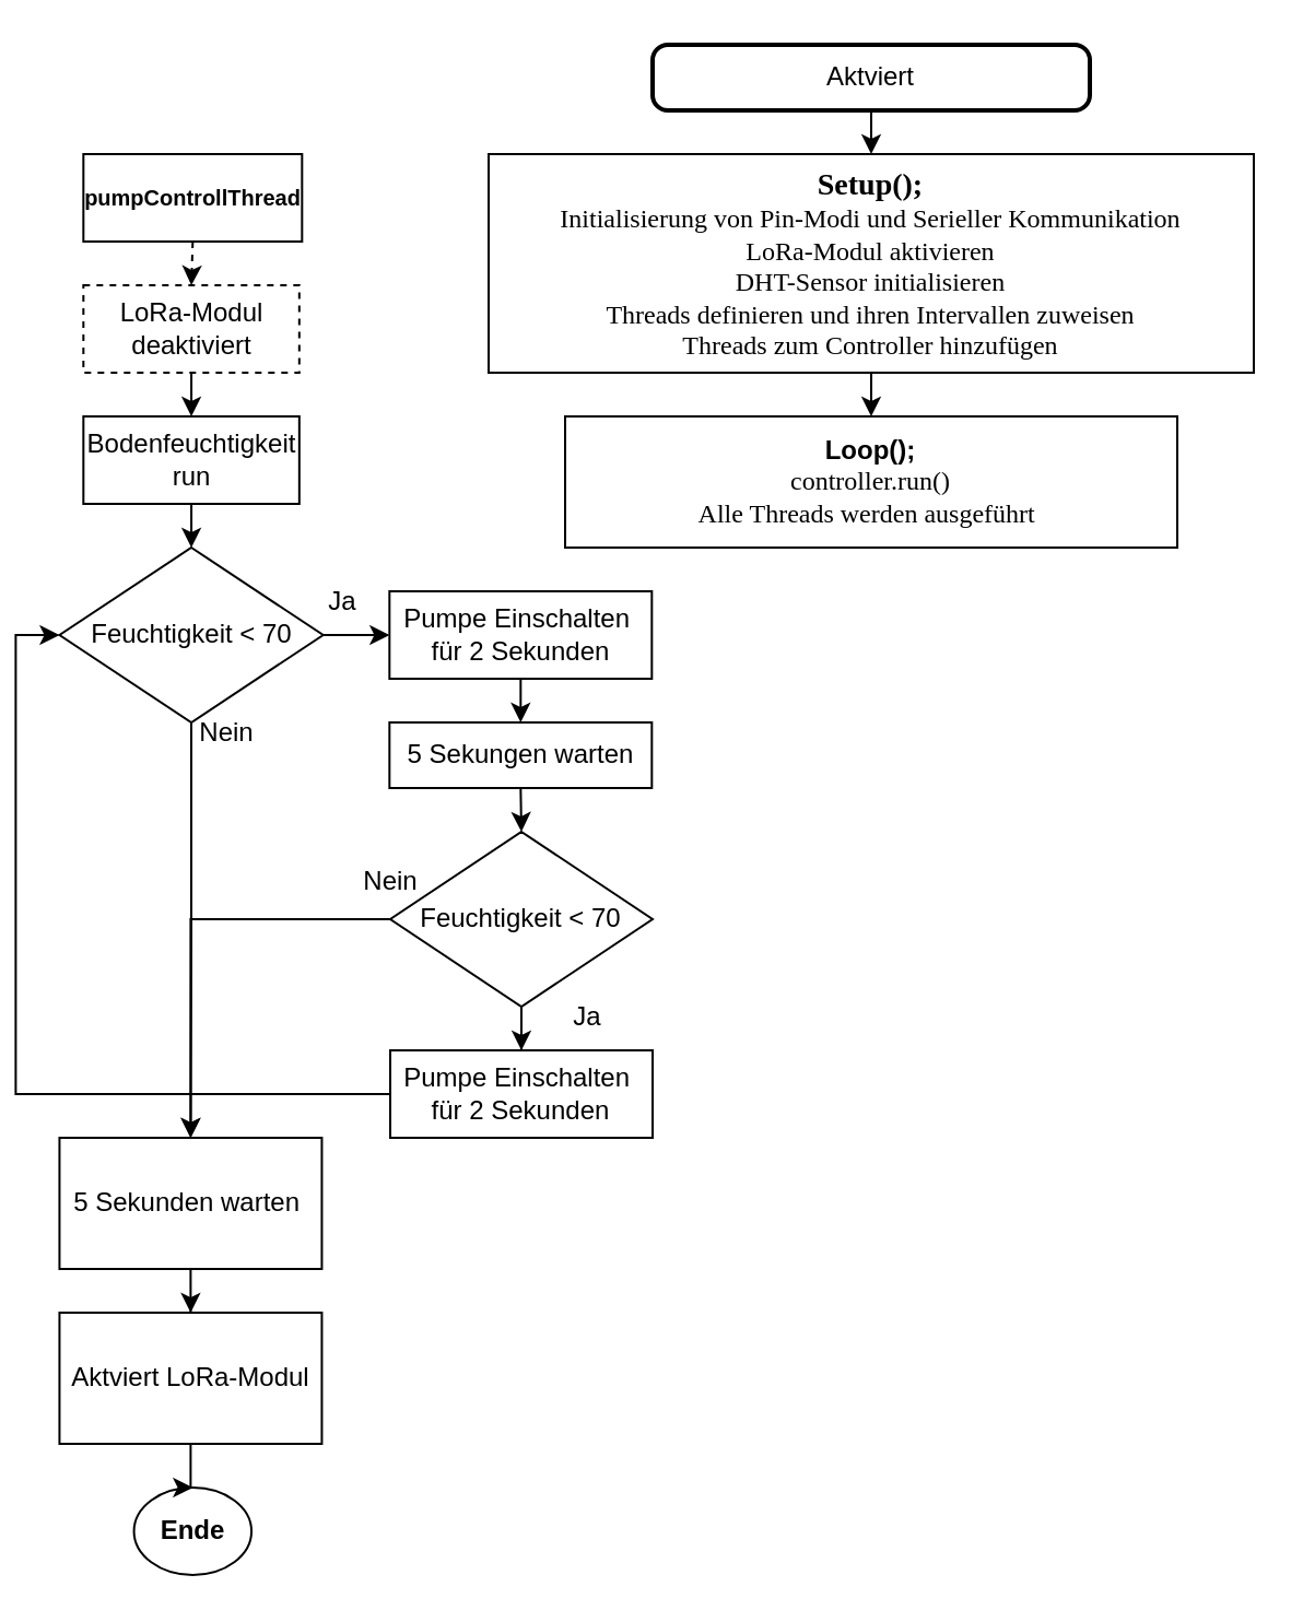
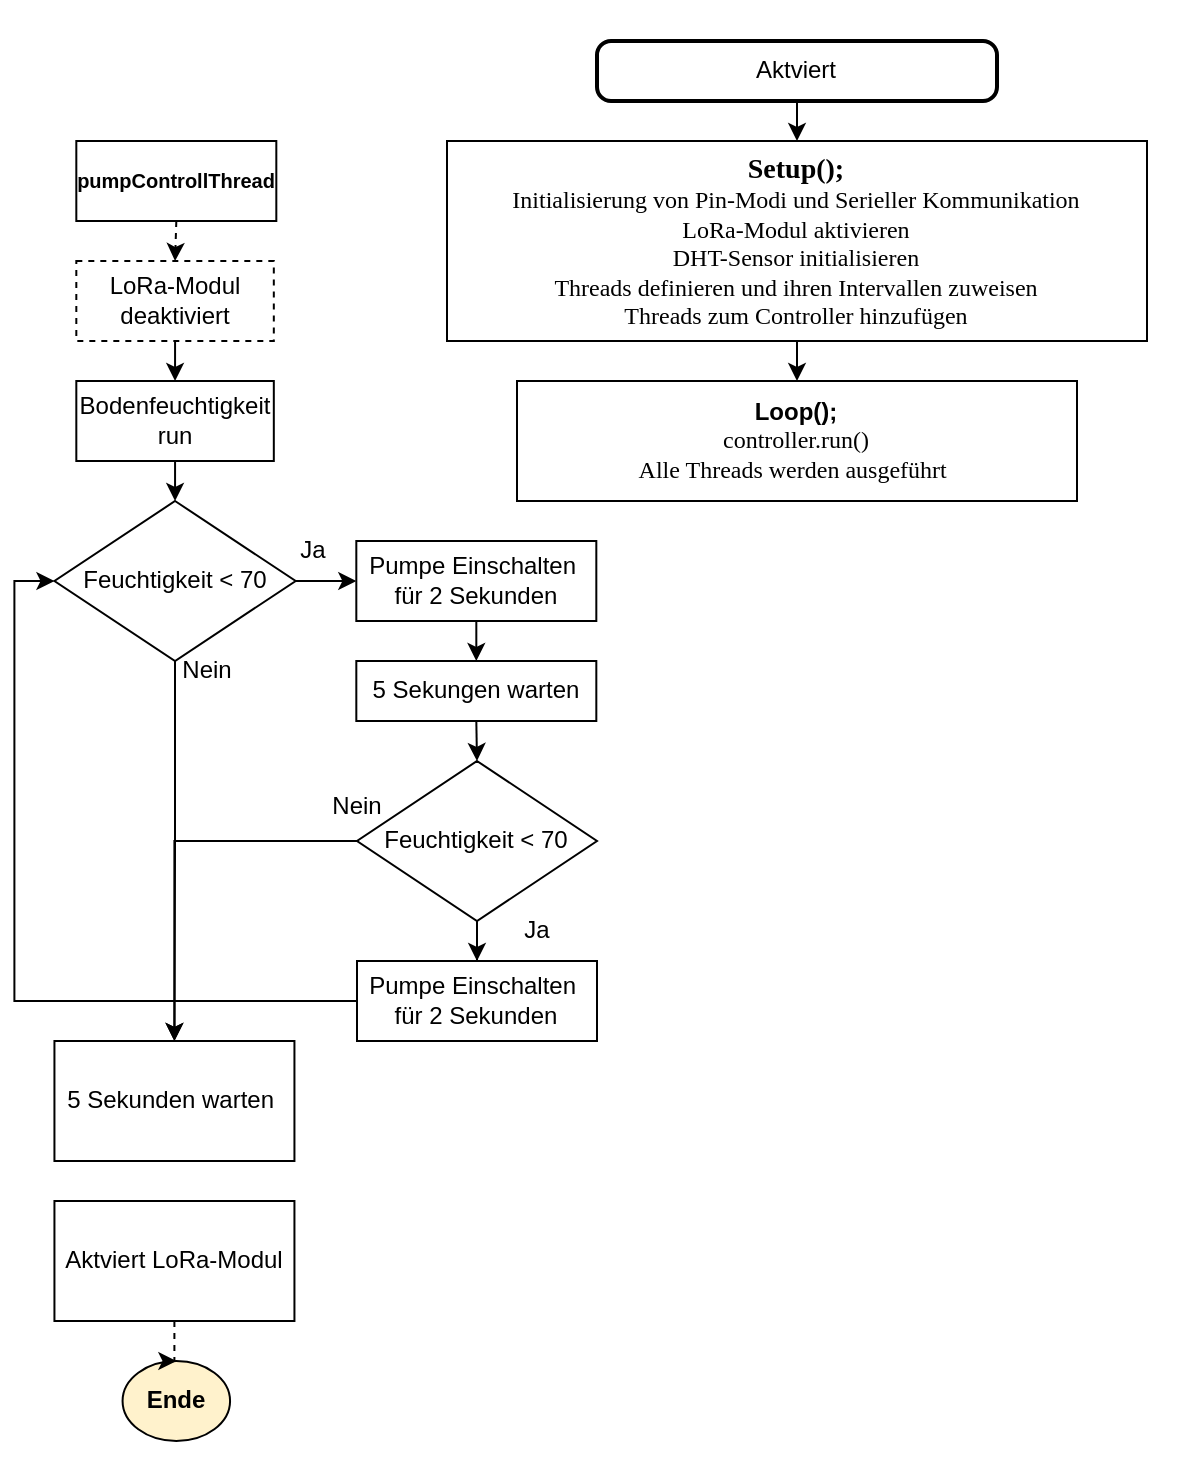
  <mxCell id="0" />
  <mxCell id="1" parent="0" />
  <mxCell id="2" value="Aktviert" style="rounded=1;whiteSpace=wrap;html=1;absoluteArcSize=1;arcSize=14;strokeWidth=2;" parent="1" vertex="1"><mxGeometry x="292" y="20" width="200" height="30" as="geometry" /></mxCell>
  <mxCell id="3" value="" style="endArrow=classic;html=1;rounded=0;exitX=0.5;exitY=1;exitDx=0;exitDy=0;entryX=0.5;entryY=0;entryDx=0;entryDy=0;" parent="1" source="2" target="5" edge="1"><mxGeometry width="50" height="50" relative="1" as="geometry"><mxPoint x="407" y="600" as="sourcePoint" /><mxPoint x="497" y="80" as="targetPoint" /></mxGeometry></mxCell>
  <mxCell id="4" value="" style="endArrow=classic;html=1;rounded=0;entryX=0.5;entryY=0;entryDx=0;entryDy=0;exitX=0.5;exitY=1;exitDx=0;exitDy=0;" parent="1" target="6" edge="1" source="5"><mxGeometry width="50" height="50" relative="1" as="geometry"><mxPoint x="392" y="240" as="sourcePoint" /><mxPoint x="392" y="240" as="targetPoint" /></mxGeometry></mxCell>
  <mxCell id="5" value="&lt;font style=&quot;font-size: 14px;&quot;&gt;&lt;b style=&quot;&quot;&gt;&lt;font style=&quot;&quot; face=&quot;Verdana&quot;&gt;Setup();&lt;/font&gt;&lt;/b&gt;&lt;br&gt;&lt;/font&gt;&lt;code&gt;&lt;font style=&quot;font-size: 12px;&quot; face=&quot;Verdana&quot;&gt;Initialisierung von Pin-Modi und Serieller Kommunikation&lt;br&gt;LoRa-Modul aktivieren&lt;br&gt;DHT-Sensor initialisieren&lt;br&gt;Threads definieren und ihren Intervallen zuweisen&lt;br&gt;Threads zum Controller hinzufügen&lt;/font&gt;&lt;br&gt;&lt;/code&gt;" style="rounded=0;whiteSpace=wrap;html=1;" parent="1" vertex="1"><mxGeometry x="217" y="70" width="350" height="100" as="geometry" /></mxCell>
  <mxCell id="6" value="&lt;b&gt;Loop();&lt;/b&gt;&lt;br&gt;&lt;font face=&quot;Verdana&quot;&gt;controller.run()&lt;br&gt;Alle Threads werden ausgeführt&lt;/font&gt;&amp;nbsp;" style="rounded=0;whiteSpace=wrap;html=1;" parent="1" vertex="1"><mxGeometry x="252" y="190" width="280" height="60" as="geometry" /></mxCell>
  <mxCell id="7" value="&lt;b&gt;&lt;font style=&quot;font-size: 10px;&quot;&gt;pumpControllThread&lt;/font&gt;&lt;/b&gt;" style="rounded=0;whiteSpace=wrap;html=1;" parent="1" vertex="1"><mxGeometry x="31.66" y="70" width="100" height="40" as="geometry" /></mxCell>
  <mxCell id="8" value="" style="endArrow=classic;html=1;rounded=0;exitX=0.5;exitY=1;exitDx=0;exitDy=0;" parent="1" source="18" target="19" edge="1"><mxGeometry width="50" height="50" relative="1" as="geometry"><mxPoint x="241.37" y="370" as="sourcePoint" /><mxPoint x="232" y="360" as="targetPoint" /></mxGeometry></mxCell>
  <mxCell id="9" value="" style="endArrow=classic;html=1;rounded=0;exitX=1;exitY=0.5;exitDx=0;exitDy=0;entryX=0;entryY=0.5;entryDx=0;entryDy=0;" parent="1" source="16" edge="1" target="18"><mxGeometry width="50" height="50" relative="1" as="geometry"><mxPoint x="201.66" y="350" as="sourcePoint" /><mxPoint x="181.66" y="350" as="targetPoint" /></mxGeometry></mxCell>
  <mxCell id="10" value="" style="endArrow=classic;html=1;rounded=0;entryX=0.5;entryY=0;entryDx=0;entryDy=0;exitX=0.5;exitY=1;exitDx=0;exitDy=0;" parent="1" edge="1" target="16" source="14"><mxGeometry width="50" height="50" relative="1" as="geometry"><mxPoint x="82" y="270" as="sourcePoint" /><mxPoint x="82" y="310" as="targetPoint" /></mxGeometry></mxCell>
  <mxCell id="11" value="" style="endArrow=classic;html=1;rounded=0;entryX=0.5;entryY=0;entryDx=0;entryDy=0;exitX=0.5;exitY=1;exitDx=0;exitDy=0;" parent="1" edge="1" target="14" source="13"><mxGeometry width="50" height="50" relative="1" as="geometry"><mxPoint x="81.37" y="200" as="sourcePoint" /><mxPoint x="81.37" y="240" as="targetPoint" /></mxGeometry></mxCell>
  <mxCell id="12" value="" style="endArrow=classic;html=1;rounded=0;entryX=0.5;entryY=0;entryDx=0;entryDy=0;exitX=0.5;exitY=1;exitDx=0;exitDy=0;dashed=1;" parent="1" edge="1" target="13" source="7"><mxGeometry width="50" height="50" relative="1" as="geometry"><mxPoint x="81" y="130" as="sourcePoint" /><mxPoint x="80.75" y="150" as="targetPoint" /></mxGeometry></mxCell>
  <mxCell id="13" value="LoRa-Modul deaktiviert" style="rounded=0;whiteSpace=wrap;html=1;dashed=1;" parent="1" vertex="1"><mxGeometry x="31.66" y="130" width="98.75" height="40" as="geometry" /></mxCell>
  <mxCell id="14" value="Bodenfeuchtigkeit run" style="rounded=0;whiteSpace=wrap;html=1;" parent="1" vertex="1"><mxGeometry x="31.66" y="190" width="98.75" height="40" as="geometry" /></mxCell>
  <mxCell id="15" value="" style="edgeStyle=orthogonalEdgeStyle;rounded=0;orthogonalLoop=1;jettySize=auto;html=1;" edge="1" parent="1" source="16" target="23"><mxGeometry relative="1" as="geometry" /></mxCell>
  <mxCell id="16" value="Feuchtigkeit &amp;lt; 70" style="rhombus;whiteSpace=wrap;html=1;" parent="1" vertex="1"><mxGeometry x="20.72" y="250" width="120.62" height="80" as="geometry" /></mxCell>
  <mxCell id="17" value="Ja" style="text;html=1;align=center;verticalAlign=middle;resizable=0;points=[];autosize=1;strokeColor=none;fillColor=none;" parent="1" vertex="1"><mxGeometry x="130.41" y="260" width="40" height="30" as="geometry" /></mxCell>
  <mxCell id="18" value="Pumpe Einschalten&amp;nbsp;&lt;br&gt;für 2 Sekunden" style="rounded=0;whiteSpace=wrap;html=1;" parent="1" vertex="1"><mxGeometry x="171.66" y="270" width="120" height="40" as="geometry" /></mxCell>
  <mxCell id="19" value="5 Sekungen warten" style="rounded=0;whiteSpace=wrap;html=1;" parent="1" vertex="1"><mxGeometry x="171.66" y="330" width="120" height="30" as="geometry" /></mxCell>
  <mxCell id="20" value="" style="endArrow=classic;html=1;rounded=0;exitX=0.5;exitY=1;exitDx=0;exitDy=0;entryX=0.5;entryY=0;entryDx=0;entryDy=0;" parent="1" source="19" target="28" edge="1"><mxGeometry width="50" height="50" relative="1" as="geometry"><mxPoint x="251.66" y="430" as="sourcePoint" /><mxPoint x="232" y="420" as="targetPoint" /></mxGeometry></mxCell>
- <mxCell id="21" value="&lt;strong&gt;Ende&lt;/strong&gt;" style="ellipse;whiteSpace=wrap;html=1;" parent="1" vertex="1"><mxGeometry x="54.79" y="680" width="53.75" height="40" as="geometry" /></mxCell>
- <mxCell id="22" style="edgeStyle=orthogonalEdgeStyle;rounded=0;orthogonalLoop=1;jettySize=auto;html=1;entryX=0.5;entryY=0;entryDx=0;entryDy=0;" edge="1" parent="1" source="23" target="25"><mxGeometry relative="1" as="geometry" /></mxCell>
+ <mxCell id="21" value="&lt;strong&gt;Ende&lt;/strong&gt;" style="ellipse;whiteSpace=wrap;html=1;fillColor=#fff2cc;" parent="1" vertex="1"><mxGeometry x="54.79" y="680" width="53.75" height="40" as="geometry" /></mxCell>
  <mxCell id="23" value="5 Sekunden warten&amp;nbsp;" style="whiteSpace=wrap;html=1;" vertex="1" parent="1"><mxGeometry x="20.72" y="520" width="120" height="60" as="geometry" /></mxCell>
- <mxCell id="24" value="" style="edgeStyle=orthogonalEdgeStyle;rounded=0;orthogonalLoop=1;jettySize=auto;html=1;" edge="1" parent="1" source="25" target="21"><mxGeometry relative="1" as="geometry" /></mxCell>
+ <mxCell id="24" value="" style="edgeStyle=orthogonalEdgeStyle;rounded=0;orthogonalLoop=1;jettySize=auto;html=1;dashed=1;" edge="1" parent="1" source="25" target="21"><mxGeometry relative="1" as="geometry" /></mxCell>
  <mxCell id="25" value="Aktviert LoRa-Modul" style="rounded=0;whiteSpace=wrap;html=1;" vertex="1" parent="1"><mxGeometry x="20.72" y="600" width="120" height="60" as="geometry" /></mxCell>
  <mxCell id="26" value="" style="edgeStyle=orthogonalEdgeStyle;rounded=0;orthogonalLoop=1;jettySize=auto;html=1;" edge="1" parent="1" source="28" target="30"><mxGeometry relative="1" as="geometry" /></mxCell>
  <mxCell id="27" style="edgeStyle=orthogonalEdgeStyle;rounded=0;orthogonalLoop=1;jettySize=auto;html=1;entryX=0.5;entryY=0;entryDx=0;entryDy=0;" edge="1" parent="1" source="28" target="23"><mxGeometry relative="1" as="geometry" /></mxCell>
  <mxCell id="28" value="Feuchtigkeit &amp;lt; 70" style="rhombus;whiteSpace=wrap;html=1;" vertex="1" parent="1"><mxGeometry x="172" y="380" width="120" height="80" as="geometry" /></mxCell>
  <mxCell id="29" style="edgeStyle=orthogonalEdgeStyle;rounded=0;orthogonalLoop=1;jettySize=auto;html=1;entryX=0;entryY=0.5;entryDx=0;entryDy=0;" edge="1" parent="1" source="30" target="16"><mxGeometry relative="1" as="geometry" /></mxCell>
  <mxCell id="30" value="Pumpe Einschalten&amp;nbsp;&lt;br&gt;für 2 Sekunden" style="rounded=0;whiteSpace=wrap;html=1;" vertex="1" parent="1"><mxGeometry x="172" y="480" width="120" height="40" as="geometry" /></mxCell>
  <mxCell id="31" value="Ja" style="text;html=1;align=center;verticalAlign=middle;resizable=0;points=[];autosize=1;strokeColor=none;fillColor=none;" vertex="1" parent="1"><mxGeometry x="242" y="450" width="40" height="30" as="geometry" /></mxCell>
  <mxCell id="32" value="Nein" style="text;html=1;align=center;verticalAlign=middle;resizable=0;points=[];autosize=1;strokeColor=none;fillColor=none;" vertex="1" parent="1"><mxGeometry x="72.32" y="320" width="50" height="30" as="geometry" /></mxCell>
  <mxCell id="33" value="Nein" style="text;html=1;align=center;verticalAlign=middle;resizable=0;points=[];autosize=1;strokeColor=none;fillColor=none;" vertex="1" parent="1"><mxGeometry x="147" y="388" width="50" height="30" as="geometry" /></mxCell>
